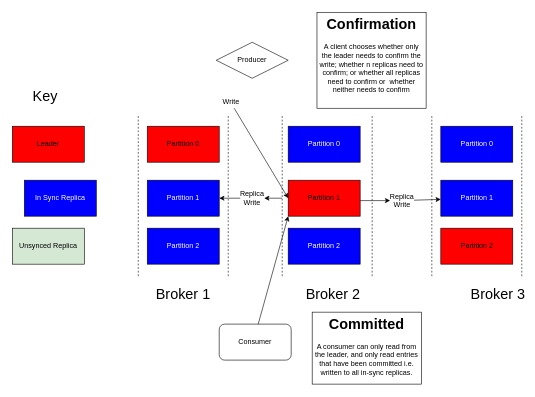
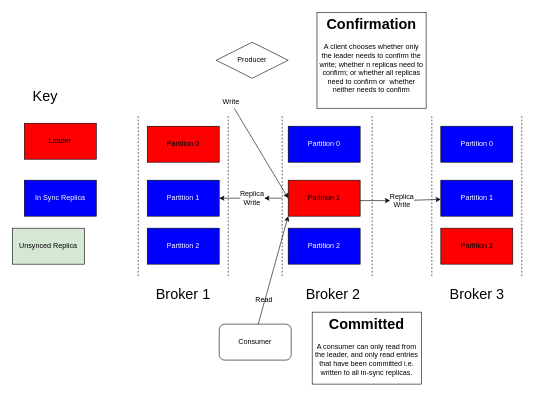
  <mxCell id="0" />
  <mxCell id="1" parent="0" />
  <mxCell id="2" value="" style="endArrow=none;dashed=1;html=1;" parent="1" edge="1"><mxGeometry width="50" height="50" relative="1" as="geometry"><mxPoint x="230" y="460" as="sourcePoint" /><mxPoint x="230" y="190" as="targetPoint" /></mxGeometry></mxCell>
  <mxCell id="3" value="" style="endArrow=none;dashed=1;html=1;" parent="1" edge="1"><mxGeometry width="50" height="50" relative="1" as="geometry"><mxPoint x="380" y="460" as="sourcePoint" /><mxPoint x="380" y="190" as="targetPoint" /></mxGeometry></mxCell>
  <mxCell id="4" value="" style="endArrow=none;dashed=1;html=1;" parent="1" edge="1"><mxGeometry width="50" height="50" relative="1" as="geometry"><mxPoint x="470" y="460" as="sourcePoint" /><mxPoint x="470" y="190" as="targetPoint" /></mxGeometry></mxCell>
  <mxCell id="5" value="" style="endArrow=none;dashed=1;html=1;" parent="1" edge="1"><mxGeometry width="50" height="50" relative="1" as="geometry"><mxPoint x="620" y="460" as="sourcePoint" /><mxPoint x="620" y="190" as="targetPoint" /></mxGeometry></mxCell>
  <mxCell id="6" value="" style="endArrow=none;dashed=1;html=1;" parent="1" edge="1"><mxGeometry width="50" height="50" relative="1" as="geometry"><mxPoint x="719.5" y="460" as="sourcePoint" /><mxPoint x="719.5" y="190" as="targetPoint" /></mxGeometry></mxCell>
  <mxCell id="7" value="" style="endArrow=none;dashed=1;html=1;" parent="1" edge="1"><mxGeometry width="50" height="50" relative="1" as="geometry"><mxPoint x="869.5" y="460" as="sourcePoint" /><mxPoint x="869.5" y="190" as="targetPoint" /></mxGeometry></mxCell>
  <mxCell id="8" value="&lt;font style=&quot;font-size: 24px&quot;&gt;Broker 1&lt;/font&gt;" style="text;html=1;strokeColor=none;fillColor=none;align=center;verticalAlign=middle;whiteSpace=wrap;rounded=0;" parent="1" vertex="1"><mxGeometry x="250" y="480" width="110" height="20" as="geometry" /></mxCell>
  <mxCell id="9" value="&lt;font style=&quot;font-size: 24px&quot;&gt;Broker 2&lt;/font&gt;" style="text;html=1;strokeColor=none;fillColor=none;align=center;verticalAlign=middle;whiteSpace=wrap;rounded=0;" parent="1" vertex="1"><mxGeometry x="500" y="480" width="110" height="20" as="geometry" /></mxCell>
- <mxCell id="10" value="&lt;font style=&quot;font-size: 24px&quot;&gt;Broker 3&lt;/font&gt;" style="text;html=1;strokeColor=none;fillColor=none;align=center;verticalAlign=middle;whiteSpace=wrap;rounded=0;" parent="1" vertex="1"><mxGeometry x="775" y="480" width="110" height="20" as="geometry" /></mxCell>
+ <mxCell id="10" value="&lt;font style=&quot;font-size: 24px&quot;&gt;Broker 3&lt;/font&gt;" style="text;html=1;strokeColor=none;fillColor=none;align=center;verticalAlign=middle;whiteSpace=wrap;rounded=0;" parent="1" vertex="1"><mxGeometry x="740" y="480" width="110" height="20" as="geometry" /></mxCell>
  <mxCell id="11" value="Partition 0" style="rounded=0;whiteSpace=wrap;html=1;fillColor=#FF0000;" parent="1" vertex="1"><mxGeometry x="245" y="210" width="120" height="60" as="geometry" /></mxCell>
  <mxCell id="12" value="&lt;font color=&quot;#ffffff&quot;&gt;Partition 1&lt;/font&gt;" style="rounded=0;whiteSpace=wrap;html=1;fillColor=#0000FF;" parent="1" vertex="1"><mxGeometry x="245" y="300" width="120" height="60" as="geometry" /></mxCell>
  <mxCell id="13" value="&lt;font color=&quot;#ffffff&quot;&gt;Partition 2&lt;/font&gt;" style="rounded=0;whiteSpace=wrap;html=1;fillColor=#0000FF;" parent="1" vertex="1"><mxGeometry x="245" y="380" width="120" height="60" as="geometry" /></mxCell>
  <mxCell id="14" value="&lt;font color=&quot;#ffffff&quot;&gt;Partition 0&lt;/font&gt;" style="rounded=0;whiteSpace=wrap;html=1;fillColor=#0000FF;" parent="1" vertex="1"><mxGeometry x="480" y="210" width="120" height="60" as="geometry" /></mxCell>
  <mxCell id="15" value="Partition 1" style="rounded=0;whiteSpace=wrap;html=1;fillColor=#FF0000;" parent="1" vertex="1"><mxGeometry x="480" y="300" width="120" height="60" as="geometry" /></mxCell>
  <mxCell id="16" value="&lt;font color=&quot;#ffffff&quot;&gt;Partition 2&lt;/font&gt;" style="rounded=0;whiteSpace=wrap;html=1;fillColor=#0000FF;" parent="1" vertex="1"><mxGeometry x="480" y="380" width="120" height="60" as="geometry" /></mxCell>
  <mxCell id="17" value="&lt;font color=&quot;#ffffff&quot;&gt;Partition 0&lt;/font&gt;" style="rounded=0;whiteSpace=wrap;html=1;fillColor=#0000FF;" parent="1" vertex="1"><mxGeometry x="734.5" y="210" width="120" height="60" as="geometry" /></mxCell>
  <mxCell id="18" value="&lt;font color=&quot;#ffffff&quot;&gt;Partition 1&lt;/font&gt;" style="rounded=0;whiteSpace=wrap;html=1;fillColor=#0000FF;" parent="1" vertex="1"><mxGeometry x="734.5" y="300" width="120" height="60" as="geometry" /></mxCell>
  <mxCell id="19" value="Partition 2" style="rounded=0;whiteSpace=wrap;html=1;fillColor=#FF0000;" parent="1" vertex="1"><mxGeometry x="734.5" y="380" width="120" height="60" as="geometry" /></mxCell>
- <mxCell id="20" value="Leader" style="rounded=0;whiteSpace=wrap;html=1;fillColor=#FF0000;" parent="1" vertex="1"><mxGeometry x="20" y="210" width="120" height="60" as="geometry" /></mxCell>
+ <mxCell id="20" value="Leader" style="rounded=0;whiteSpace=wrap;html=1;fillColor=#FF0000;" parent="1" vertex="1"><mxGeometry x="40" y="205" width="120" height="60" as="geometry" /></mxCell>
  <mxCell id="21" value="&lt;font color=&quot;#ffffff&quot;&gt;In Sync Replica&lt;/font&gt;" style="rounded=0;whiteSpace=wrap;html=1;fillColor=#0000FF;" parent="1" vertex="1"><mxGeometry x="40" y="300" width="120" height="60" as="geometry" /></mxCell>
  <mxCell id="22" value="&lt;font style=&quot;font-size: 24px&quot;&gt;Key&lt;/font&gt;" style="text;html=1;strokeColor=none;fillColor=none;align=center;verticalAlign=middle;whiteSpace=wrap;rounded=0;" parent="1" vertex="1"><mxGeometry x="20" y="150" width="110" height="20" as="geometry" /></mxCell>
  <mxCell id="23" value="Unsynced Replica" style="rounded=0;whiteSpace=wrap;html=1;fillColor=#d5e8d4;" parent="1" vertex="1"><mxGeometry x="20" y="380" width="120" height="60" as="geometry" /></mxCell>
  <mxCell id="24" value="Producer" style="rhombus;whiteSpace=wrap;html=1;fillColor=#FFFFFF;" parent="1" vertex="1"><mxGeometry x="360" y="70" width="120" height="60" as="geometry" /></mxCell>
  <mxCell id="25" value="" style="endArrow=classic;html=1;entryX=0;entryY=0.5;entryDx=0;entryDy=0;" parent="1" target="15" edge="1"><mxGeometry width="50" height="50" relative="1" as="geometry"><mxPoint x="390" y="180" as="sourcePoint" /><mxPoint x="470" y="270" as="targetPoint" /></mxGeometry></mxCell>
  <mxCell id="26" value="Write" style="text;html=1;strokeColor=none;fillColor=none;align=center;verticalAlign=middle;whiteSpace=wrap;rounded=0;" parent="1" vertex="1"><mxGeometry x="365" y="160" width="40" height="20" as="geometry" /></mxCell>
  <mxCell id="27" value="" style="endArrow=classic;html=1;entryX=1;entryY=0.5;entryDx=0;entryDy=0;" parent="1" source="28" target="12" edge="1"><mxGeometry width="50" height="50" relative="1" as="geometry"><mxPoint x="470" y="330" as="sourcePoint" /><mxPoint x="470" y="270" as="targetPoint" /></mxGeometry></mxCell>
  <mxCell id="28" value="Replica&lt;br&gt;Write" style="text;html=1;strokeColor=none;fillColor=none;align=center;verticalAlign=middle;whiteSpace=wrap;rounded=0;" parent="1" vertex="1"><mxGeometry x="400" y="320" width="40" height="20" as="geometry" /></mxCell>
  <mxCell id="29" value="" style="endArrow=classic;html=1;entryX=1;entryY=0.5;entryDx=0;entryDy=0;" parent="1" target="28" edge="1"><mxGeometry width="50" height="50" relative="1" as="geometry"><mxPoint x="470" y="330" as="sourcePoint" /><mxPoint x="365" y="330" as="targetPoint" /></mxGeometry></mxCell>
  <mxCell id="30" value="" style="endArrow=classic;html=1;" parent="1" source="31" target="18" edge="1"><mxGeometry width="50" height="50" relative="1" as="geometry"><mxPoint x="600" y="334" as="sourcePoint" /><mxPoint x="710" y="330" as="targetPoint" /></mxGeometry></mxCell>
  <mxCell id="31" value="Replica&lt;br&gt;Write" style="text;html=1;strokeColor=none;fillColor=none;align=center;verticalAlign=middle;whiteSpace=wrap;rounded=0;" parent="1" vertex="1"><mxGeometry x="650" y="324" width="40" height="20" as="geometry" /></mxCell>
  <mxCell id="32" value="" style="endArrow=classic;html=1;" parent="1" target="31" edge="1"><mxGeometry width="50" height="50" relative="1" as="geometry"><mxPoint x="600" y="334" as="sourcePoint" /><mxPoint x="734.5" y="331.234" as="targetPoint" /></mxGeometry></mxCell>
  <mxCell id="33" value="&lt;h1&gt;Confirmation&lt;/h1&gt;&lt;p&gt;A client chooses whether only the leader needs to confirm the write; whether n replicas need to confirm; or whether all replicas need to confirm or&amp;nbsp; whether neither needs to confirm&lt;/p&gt;" style="text;html=1;fillColor=none;spacing=5;spacingTop=-20;whiteSpace=wrap;overflow=hidden;rounded=0;align=center;strokeColor=#000000;" parent="1" vertex="1"><mxGeometry x="528" y="20" width="182" height="160" as="geometry" /></mxCell>
  <mxCell id="34" value="Consumer" style="rounded=1;whiteSpace=wrap;html=1;fillColor=#FFFFFF;" vertex="1" parent="1"><mxGeometry x="365" y="540" width="120" height="60" as="geometry" /></mxCell>
  <mxCell id="35" value="" style="endArrow=classic;html=1;entryX=0;entryY=1;entryDx=0;entryDy=0;" edge="1" parent="1" target="15"><mxGeometry width="50" height="50" relative="1" as="geometry"><mxPoint x="430" y="540" as="sourcePoint" /><mxPoint x="480" y="490" as="targetPoint" /></mxGeometry></mxCell>
+ <mxCell id="36" value="Read" style="text;html=1;strokeColor=none;fillColor=none;align=center;verticalAlign=middle;whiteSpace=wrap;rounded=0;" vertex="1" parent="1"><mxGeometry x="420" y="490" width="40" height="20" as="geometry" /></mxCell>
  <mxCell id="37" value="&lt;h1&gt;Committed&lt;/h1&gt;&lt;p&gt;A consumer can only read from the leader, and only read entries that have been committed i.e. written to all in-sync replicas.&lt;/p&gt;" style="text;html=1;fillColor=none;spacing=5;spacingTop=-20;whiteSpace=wrap;overflow=hidden;rounded=0;align=center;strokeColor=#000000;" vertex="1" parent="1"><mxGeometry x="520" y="520" width="182" height="120" as="geometry" /></mxCell>
